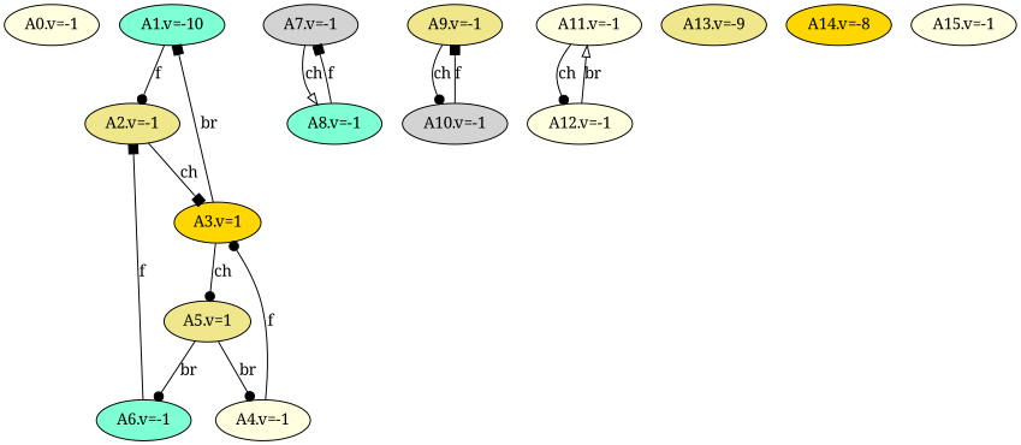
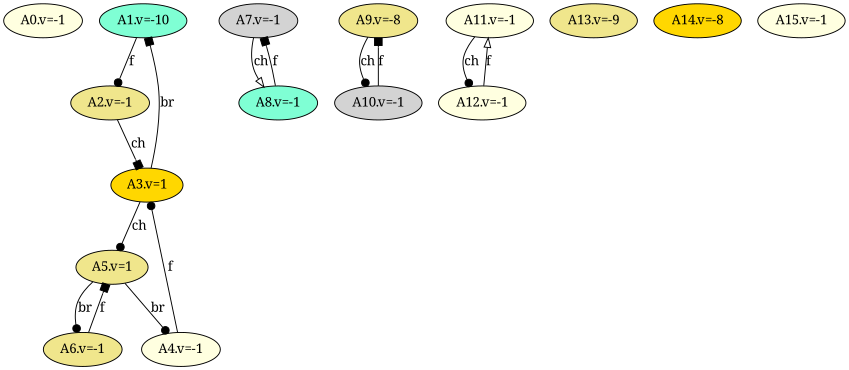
  digraph {
    fontname="Noto Serif"
    node [fillcolor=lightyellow fontname="Noto Serif" style=filled]
    edge [arrowhead=dot fontname="Noto Serif"]
    n1 [label="A0.v=-1"]
    n2 [fillcolor=aquamarine label="A1.v=-10"]
    n3 [fillcolor=khaki label="A2.v=-1"]
    n4 [fillcolor=gold label="A3.v=1"]
    n5 [fillcolor=khaki label="A5.v=1"]
    n6 [label="A4.v=-1"]
-   n7 [fillcolor=aquamarine label="A6.v=-1"]
+   n7 [fillcolor=khaki label="A6.v=-1"]
    n8 [fillcolor=lightgrey label="A7.v=-1"]
    n9 [fillcolor=aquamarine label="A8.v=-1"]
-   n10 [fillcolor=khaki label="A9.v=-1"]
+   n10 [fillcolor=khaki label="A9.v=-8"]
    n11 [fillcolor=lightgrey label="A10.v=-1"]
    n12 [label="A11.v=-1"]
    n13 [label="A12.v=-1"]
    n14 [fillcolor=khaki label="A13.v=-9"]
    n15 [fillcolor=gold label="A14.v=-8"]
    n16 [label="A15.v=-1"]
    n2 -> n3 [label=f]
    n3 -> n4 [arrowhead=box label=ch]
    n4 -> n2 [arrowhead=box label=br]
    n4 -> n5 [label=ch]
    n5 -> n6 [label=br]
    n5 -> n7 [label=br]
    n6 -> n4 [label=f]
-   n7 -> n3 [arrowhead=box label=f]
+   n7 -> n5 [arrowhead=box label=f]
    n8 -> n9 [arrowhead=onormal label=ch]
    n9 -> n8 [arrowhead=box label=f]
    n10 -> n11 [label=ch]
    n11 -> n10 [arrowhead=box label=f]
    n12 -> n13 [label=ch]
-   n13 -> n12 [arrowhead=onormal label=br]
+   n13 -> n12 [arrowhead=onormal label=f]
  }
